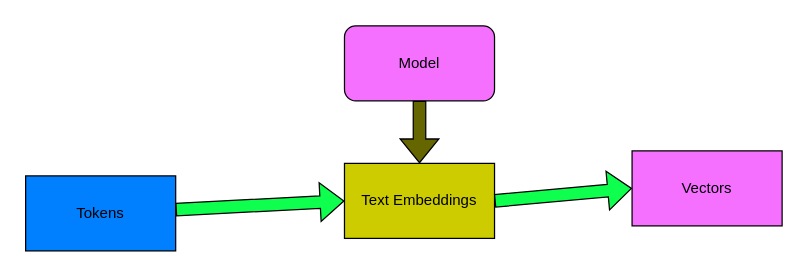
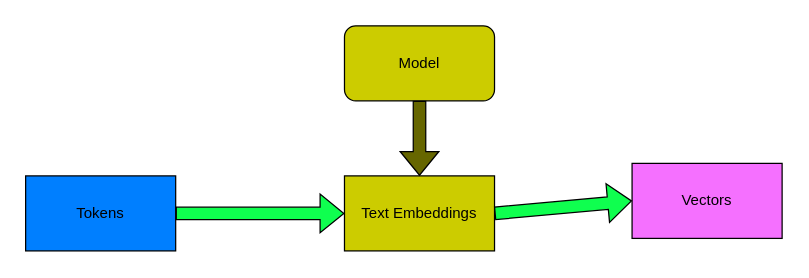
  <mxCell id="0" />
  <mxCell id="1" parent="0" />
  <mxCell id="2" value="Tokens" style="rounded=0;whiteSpace=wrap;html=1;fillColor=#007FFF;" vertex="1" parent="1"><mxGeometry x="20" y="140" width="120" height="60" as="geometry" /></mxCell>
- <mxCell id="3" value="Text Embeddings" style="rounded=0;whiteSpace=wrap;html=1;fillColor=#CCCC00;" vertex="1" parent="1"><mxGeometry x="275" y="130" width="120" height="60" as="geometry" /></mxCell>
- <mxCell id="4" value="Vectors" style="rounded=0;whiteSpace=wrap;html=1;fillColor=#F570FF;" vertex="1" parent="1"><mxGeometry x="505" y="120" width="120" height="60" as="geometry" /></mxCell>
+ <mxCell id="3" value="Text Embeddings" style="rounded=0;whiteSpace=wrap;html=1;fillColor=#CCCC00;" vertex="1" parent="1"><mxGeometry x="275" y="140" width="120" height="60" as="geometry" /></mxCell>
+ <mxCell id="4" value="Vectors" style="rounded=0;whiteSpace=wrap;html=1;fillColor=#F570FF;" vertex="1" parent="1"><mxGeometry x="505" y="130" width="120" height="60" as="geometry" /></mxCell>
  <mxCell id="5" value="" style="shape=flexArrow;endArrow=classic;html=1;rounded=0;exitX=1;exitY=0.5;exitDx=0;exitDy=0;entryX=0;entryY=0.5;entryDx=0;entryDy=0;fillColor=#0FFF4F;" edge="1" parent="1" source="3" target="4"><mxGeometry width="50" height="50" relative="1" as="geometry"><mxPoint x="435" y="260" as="sourcePoint" /><mxPoint x="485" y="210" as="targetPoint" /></mxGeometry></mxCell>
  <mxCell id="6" value="" style="shape=flexArrow;endArrow=classic;html=1;rounded=0;entryX=0;entryY=0.5;entryDx=0;entryDy=0;fillColor=#0FFF4F;" edge="1" parent="1" source="2" target="3"><mxGeometry width="50" height="50" relative="1" as="geometry"><mxPoint x="405" y="170" as="sourcePoint" /><mxPoint x="515" y="170" as="targetPoint" /></mxGeometry></mxCell>
- <mxCell id="7" value="Model" style="rounded=1;whiteSpace=wrap;html=1;fillColor=#f570ff;" vertex="1" parent="1"><mxGeometry x="275" y="20" width="120" height="60" as="geometry" /></mxCell>
+ <mxCell id="7" value="Model" style="rounded=1;whiteSpace=wrap;html=1;fillColor=#CCCC00;" vertex="1" parent="1"><mxGeometry x="275" y="20" width="120" height="60" as="geometry" /></mxCell>
  <mxCell id="8" value="" style="shape=flexArrow;endArrow=classic;html=1;rounded=0;entryX=0.5;entryY=0;entryDx=0;entryDy=0;fillColor=#666600;" edge="1" parent="1" source="7" target="3"><mxGeometry width="50" height="50" relative="1" as="geometry"><mxPoint x="405" y="170" as="sourcePoint" /><mxPoint x="515" y="170" as="targetPoint" /></mxGeometry></mxCell>
